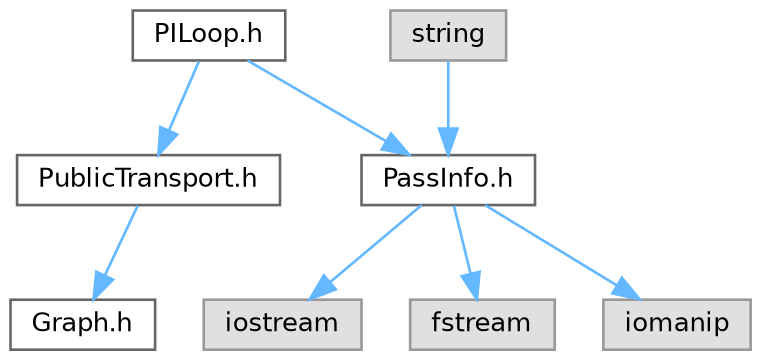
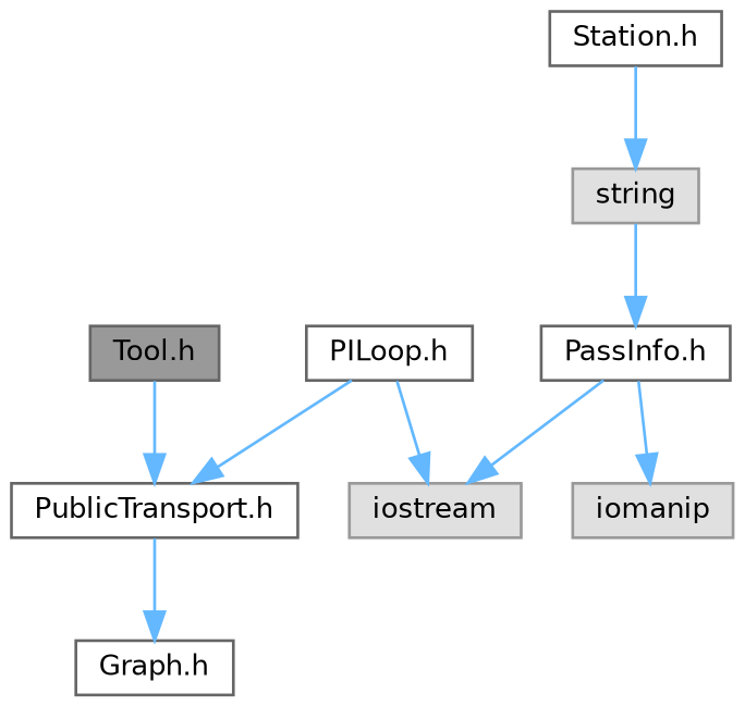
  digraph {
    node [color=grey40 fillcolor=white fontname=Helvetica fontsize=10 shape=box style=filled]
    edge [color=steelblue1 fontname=Helvetica fontsize=10 labelfontname=Helvetica labelfontsize=10 style=solid]
+   n1 [color=gray40 fillcolor=grey60 fontcolor=black height=0.2 label="Tool.h" width=0.4]
    n2 [height=0.2 label="PublicTransport.h" width=0.4]
    n3 [height=0.2 label="Graph.h" width=0.4]
+   n4 [height=0.2 label="Station.h" width=0.4]
    n5 [color=grey60 fillcolor="#E0E0E0" height=0.2 label=string width=0.4]
    n6 [height=0.2 label="PassInfo.h" width=0.4]
    n7 [color=grey60 fillcolor="#E0E0E0" height=0.2 label=iostream width=0.4]
    n8 [height=0.2 label="PILoop.h" width=0.4]
-   n9 [color=grey60 fillcolor="#E0E0E0" height=0.2 label=fstream width=0.4]
    n10 [color=grey60 fillcolor="#E0E0E0" height=0.2 label=iomanip width=0.4]
+   n1 -> n2
    n2 -> n3
+   n4 -> n5
    n5 -> n6
    n6 -> n7
-   n6 -> n9
    n6 -> n10
    n8 -> n2
-   n8 -> n6
+   n8 -> n7
  }
